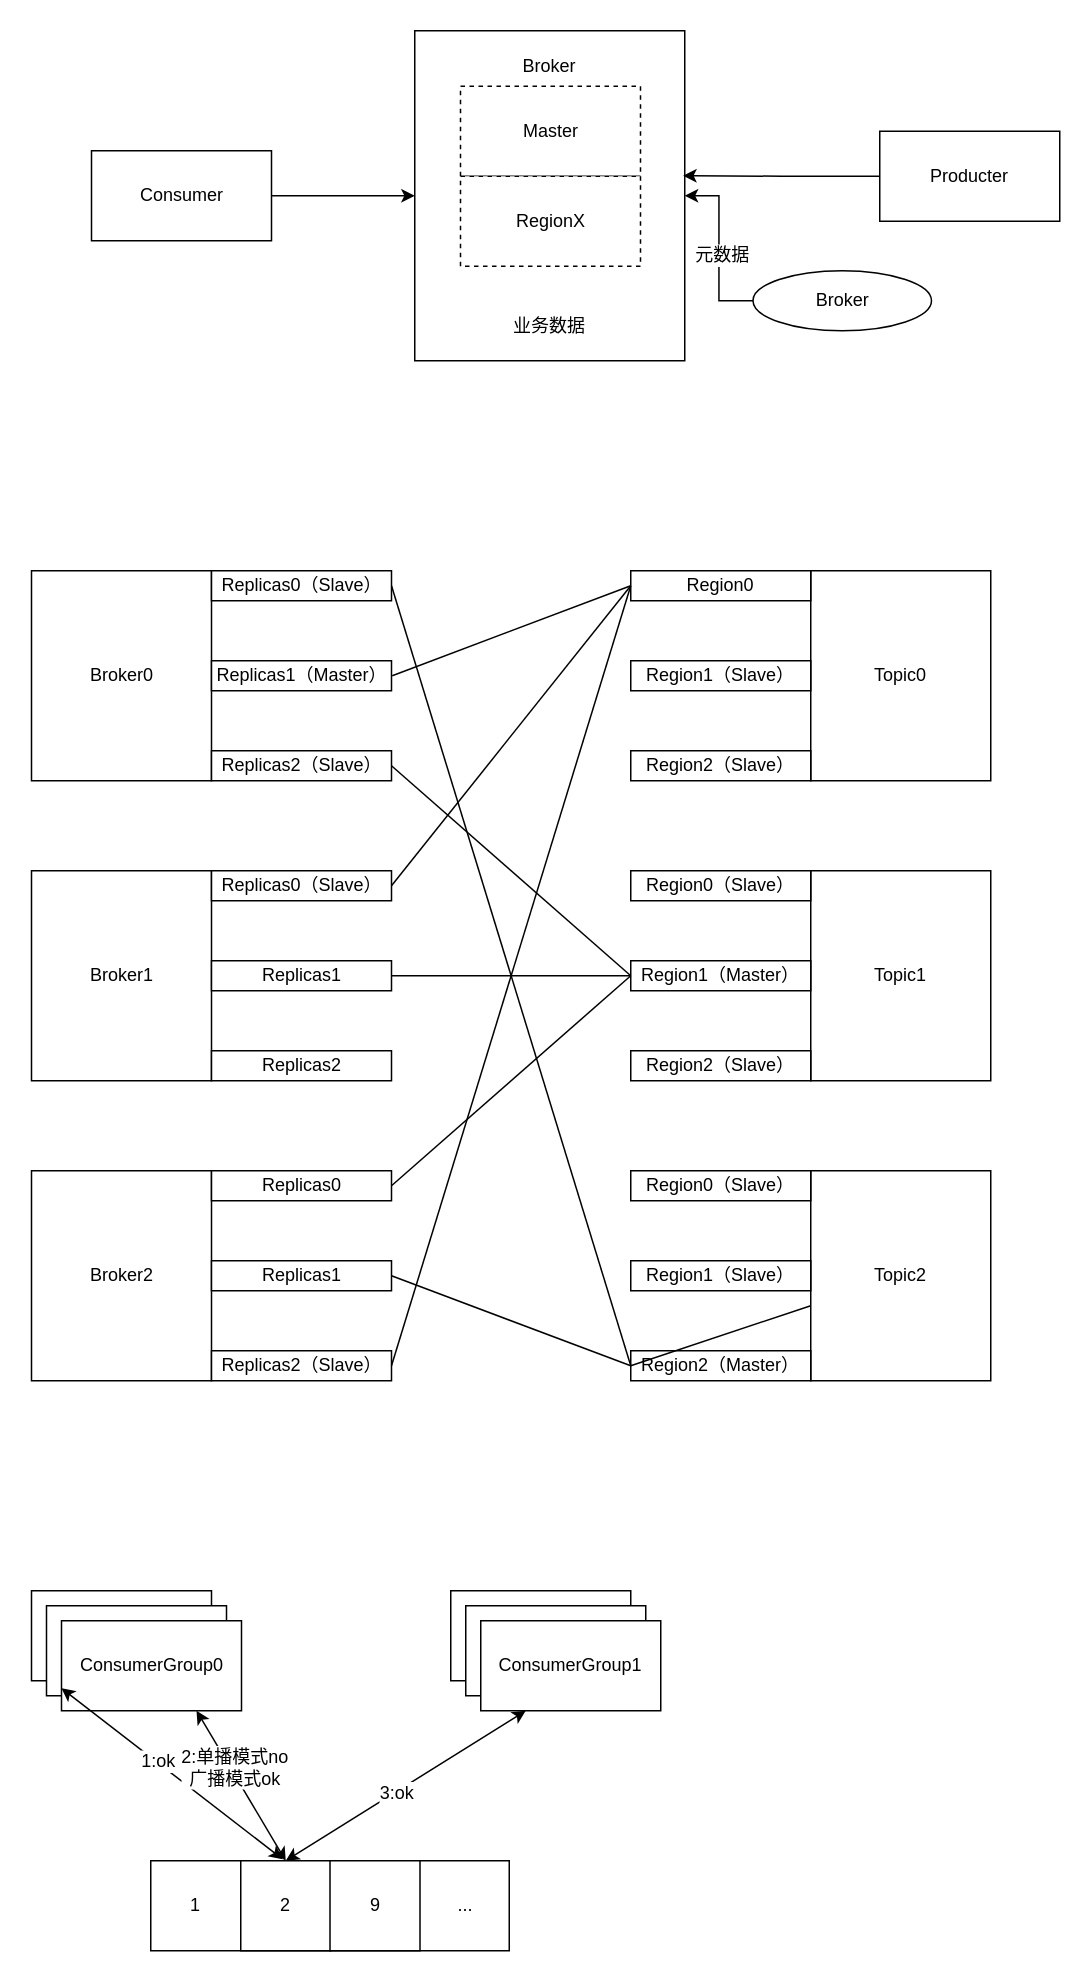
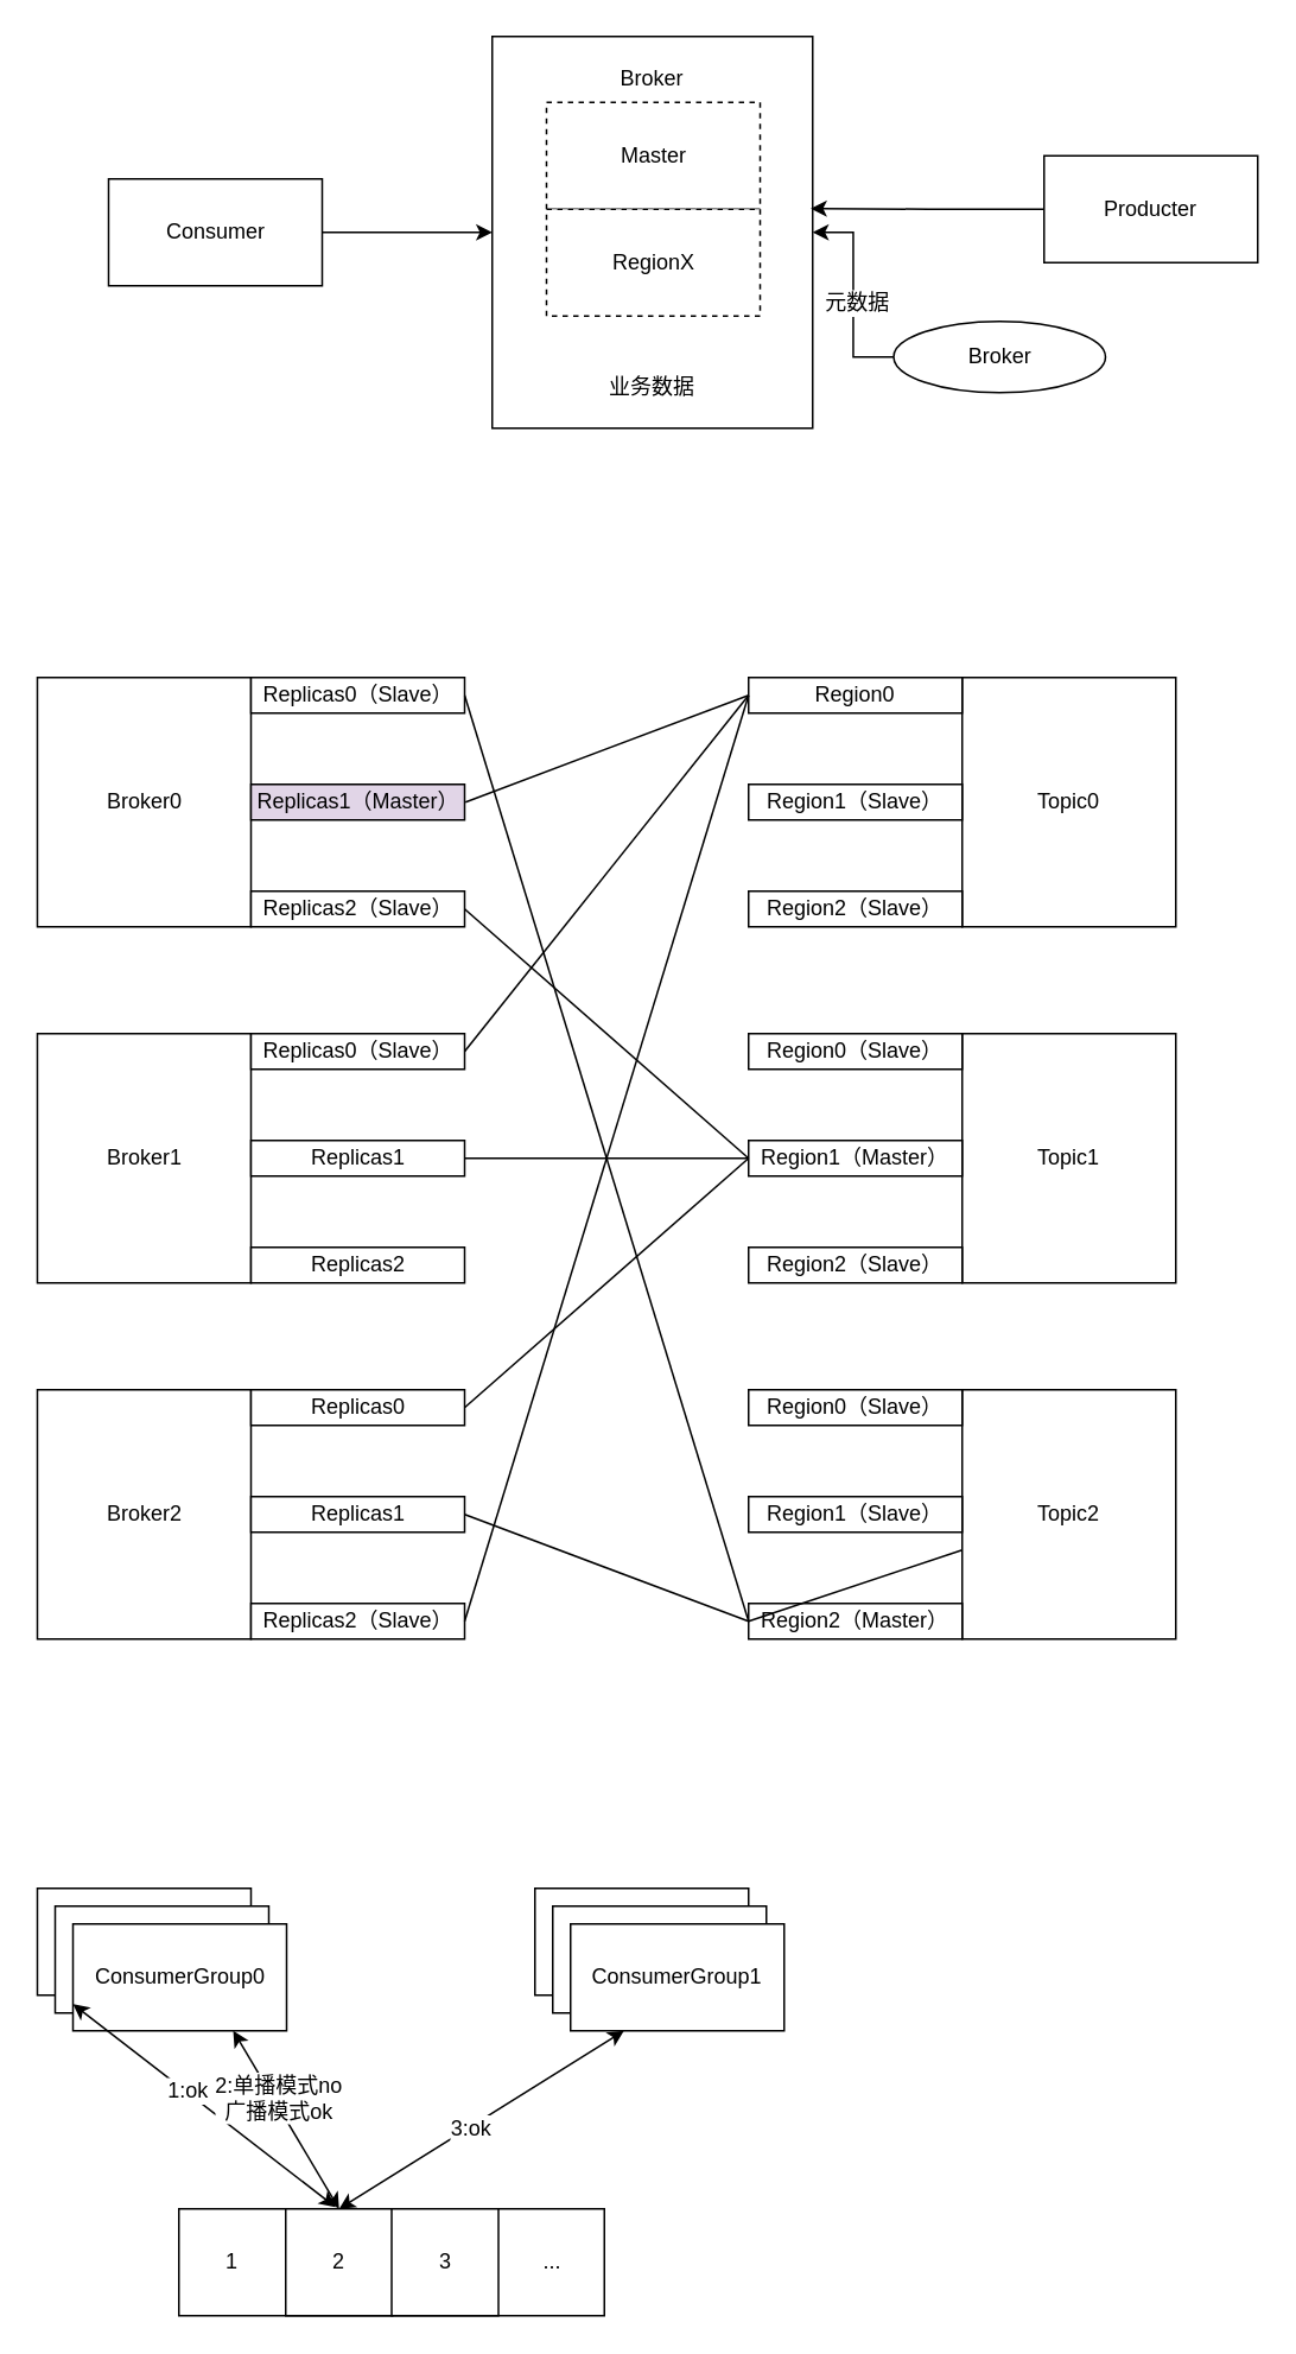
  <mxCell id="0" />
  <mxCell id="1" parent="0" />
  <mxCell id="2" value="Broker&lt;br&gt;&lt;br&gt;&lt;br&gt;&lt;br&gt;&lt;br&gt;&lt;br&gt;&lt;br&gt;&lt;br&gt;&lt;br&gt;&lt;br&gt;&lt;br&gt;&lt;br&gt;业务数据&lt;br&gt;" style="rounded=0;whiteSpace=wrap;html=1;align=center;" vertex="1" parent="1"><mxGeometry x="276" y="20" width="180" height="220" as="geometry" /></mxCell>
  <mxCell id="3" value="" style="edgeStyle=orthogonalEdgeStyle;rounded=0;orthogonalLoop=1;jettySize=auto;html=1;entryX=0;entryY=0.5;entryDx=0;entryDy=0;" edge="1" source="4" target="2" parent="1"><mxGeometry relative="1" as="geometry"><mxPoint x="-919.5" y="-2520" as="targetPoint" /></mxGeometry></mxCell>
  <mxCell id="4" value="Consumer" style="rounded=0;whiteSpace=wrap;html=1;align=center;" vertex="1" parent="1"><mxGeometry x="60.5" y="100" width="120" height="60" as="geometry" /></mxCell>
  <mxCell id="5" value="" style="edgeStyle=orthogonalEdgeStyle;rounded=0;orthogonalLoop=1;jettySize=auto;html=1;entryX=0.994;entryY=0.439;entryDx=0;entryDy=0;entryPerimeter=0;" edge="1" source="6" target="2" parent="1"><mxGeometry relative="1" as="geometry"><mxPoint x="-674" y="-2530" as="targetPoint" /></mxGeometry></mxCell>
  <mxCell id="6" value="Producter" style="rounded=0;whiteSpace=wrap;html=1;align=center;" vertex="1" parent="1"><mxGeometry x="586" y="87" width="120" height="60" as="geometry" /></mxCell>
  <mxCell id="7" value="Master" style="rounded=0;whiteSpace=wrap;html=1;align=center;dashed=1;" vertex="1" parent="1"><mxGeometry x="306.5" y="57" width="120" height="60" as="geometry" /></mxCell>
  <mxCell id="8" value="RegionX" style="rounded=0;whiteSpace=wrap;html=1;align=center;dashed=1;" vertex="1" parent="1"><mxGeometry x="306.5" y="117" width="120" height="60" as="geometry" /></mxCell>
  <mxCell id="9" value="" style="edgeStyle=orthogonalEdgeStyle;rounded=0;orthogonalLoop=1;jettySize=auto;html=1;" edge="1" treatAsSingle="0" source="11" target="2" parent="1"><mxGeometry x="506" y="-250" as="geometry" /></mxCell>
  <mxCell id="10" value="元数据" style="text;html=1;resizable=0;points=[];align=center;verticalAlign=middle;labelBackgroundColor=#ffffff;" vertex="1" connectable="0" parent="9"><mxGeometry x="-0.074" y="-2" relative="1" as="geometry"><mxPoint as="offset" /></mxGeometry></mxCell>
  <mxCell id="11" value="Broker" style="ellipse;whiteSpace=wrap;html=1;align=center;" vertex="1" parent="1"><mxGeometry x="501.5" y="180" width="119" height="40" as="geometry" /></mxCell>
  <mxCell id="12" value="" style="group" vertex="1" connectable="0" treatAsSingle="0" parent="1"><mxGeometry x="20.5" y="380" width="639.5" height="540" as="geometry" /></mxCell>
  <mxCell id="13" value="" style="group" vertex="1" connectable="0" treatAsSingle="0" parent="12"><mxGeometry x="399.5" width="240" height="140" as="geometry" /></mxCell>
  <mxCell id="14" value="Topic0" style="rounded=0;whiteSpace=wrap;html=1;align=center;" vertex="1" parent="13"><mxGeometry x="120" width="120" height="140" as="geometry" /></mxCell>
  <mxCell id="15" value="Region0" style="rounded=0;whiteSpace=wrap;html=1;align=center;" vertex="1" parent="13"><mxGeometry width="120" height="20" as="geometry" /></mxCell>
  <mxCell id="16" value="Region1（Slave）" style="rounded=0;whiteSpace=wrap;html=1;align=center;" vertex="1" parent="13"><mxGeometry y="60" width="120" height="20" as="geometry" /></mxCell>
  <mxCell id="17" value="Region2（Slave）" style="rounded=0;whiteSpace=wrap;html=1;align=center;" vertex="1" parent="13"><mxGeometry y="120" width="120" height="20" as="geometry" /></mxCell>
  <mxCell id="18" value="" style="group" vertex="1" connectable="0" treatAsSingle="0" parent="12"><mxGeometry x="399.5" y="200" width="240" height="140" as="geometry" /></mxCell>
  <mxCell id="19" value="Topic1" style="rounded=0;whiteSpace=wrap;html=1;align=center;" vertex="1" parent="18"><mxGeometry x="120" width="120" height="140" as="geometry" /></mxCell>
  <mxCell id="20" value="Region0（Slave）&lt;br&gt;" style="rounded=0;whiteSpace=wrap;html=1;align=center;" vertex="1" parent="18"><mxGeometry width="120" height="20" as="geometry" /></mxCell>
  <mxCell id="21" value="Region1（Master）&lt;br&gt;" style="rounded=0;whiteSpace=wrap;html=1;align=center;" vertex="1" parent="18"><mxGeometry y="60" width="120" height="20" as="geometry" /></mxCell>
  <mxCell id="22" value="Region2（Slave）&lt;br&gt;" style="rounded=0;whiteSpace=wrap;html=1;align=center;" vertex="1" parent="18"><mxGeometry y="120" width="120" height="20" as="geometry" /></mxCell>
  <mxCell id="23" value="" style="group" vertex="1" connectable="0" treatAsSingle="0" parent="12"><mxGeometry x="399.5" y="400" width="240" height="140" as="geometry" /></mxCell>
  <mxCell id="24" value="Topic2" style="rounded=0;whiteSpace=wrap;html=1;align=center;" vertex="1" parent="23"><mxGeometry x="120" width="120" height="140" as="geometry" /></mxCell>
  <mxCell id="25" value="Region0（Slave）&lt;br&gt;" style="rounded=0;whiteSpace=wrap;html=1;align=center;" vertex="1" parent="23"><mxGeometry width="120" height="20" as="geometry" /></mxCell>
  <mxCell id="26" value="Region1（Slave）&lt;br&gt;" style="rounded=0;whiteSpace=wrap;html=1;align=center;" vertex="1" parent="23"><mxGeometry y="60" width="120" height="20" as="geometry" /></mxCell>
  <mxCell id="27" value="Region2（Master）&lt;br&gt;" style="rounded=0;whiteSpace=wrap;html=1;align=center;" vertex="1" parent="23"><mxGeometry y="120" width="120" height="20" as="geometry" /></mxCell>
  <mxCell id="28" value="" style="group" vertex="1" connectable="0" treatAsSingle="0" parent="12"><mxGeometry width="240" height="140" as="geometry" /></mxCell>
  <mxCell id="29" value="Broker0" style="rounded=0;whiteSpace=wrap;html=1;align=center;" vertex="1" parent="28"><mxGeometry width="120" height="140" as="geometry" /></mxCell>
  <mxCell id="30" value="Replicas0（Slave）" style="rounded=0;whiteSpace=wrap;html=1;align=center;" vertex="1" parent="28"><mxGeometry x="120" width="120" height="20" as="geometry" /></mxCell>
- <mxCell id="31" value="Replicas1（Master）&lt;br&gt;" style="rounded=0;whiteSpace=wrap;html=1;align=center;" vertex="1" parent="28"><mxGeometry x="120" y="60" width="120" height="20" as="geometry" /></mxCell>
+ <mxCell id="31" value="Replicas1（Master）&lt;br&gt;" style="rounded=0;whiteSpace=wrap;html=1;align=center;fillColor=#e1d5e7;" vertex="1" parent="28"><mxGeometry x="120" y="60" width="120" height="20" as="geometry" /></mxCell>
  <mxCell id="32" value="&lt;span&gt;Replicas2（Slave）&lt;/span&gt;" style="rounded=0;whiteSpace=wrap;html=1;align=center;" vertex="1" parent="28"><mxGeometry x="120" y="120" width="120" height="20" as="geometry" /></mxCell>
  <mxCell id="33" value="" style="group" vertex="1" connectable="0" treatAsSingle="0" parent="12"><mxGeometry y="200" width="240" height="140" as="geometry" /></mxCell>
  <mxCell id="34" value="Broker1" style="rounded=0;whiteSpace=wrap;html=1;align=center;" vertex="1" parent="33"><mxGeometry width="120" height="140" as="geometry" /></mxCell>
  <mxCell id="35" value="Replicas0（Slave）" style="rounded=0;whiteSpace=wrap;html=1;align=center;" vertex="1" parent="33"><mxGeometry x="120" width="120" height="20" as="geometry" /></mxCell>
  <mxCell id="36" value="Replicas1&lt;br&gt;" style="rounded=0;whiteSpace=wrap;html=1;align=center;" vertex="1" parent="33"><mxGeometry x="120" y="60" width="120" height="20" as="geometry" /></mxCell>
  <mxCell id="37" value="&lt;span&gt;Replicas2&lt;/span&gt;" style="rounded=0;whiteSpace=wrap;html=1;align=center;" vertex="1" parent="33"><mxGeometry x="120" y="120" width="120" height="20" as="geometry" /></mxCell>
  <mxCell id="38" value="" style="group" vertex="1" connectable="0" treatAsSingle="0" parent="12"><mxGeometry y="400" width="240" height="140" as="geometry" /></mxCell>
  <mxCell id="39" value="Broker2" style="rounded=0;whiteSpace=wrap;html=1;align=center;" vertex="1" parent="38"><mxGeometry width="120" height="140" as="geometry" /></mxCell>
  <mxCell id="40" value="Replicas0" style="rounded=0;whiteSpace=wrap;html=1;align=center;" vertex="1" parent="38"><mxGeometry x="120" width="120" height="20" as="geometry" /></mxCell>
  <mxCell id="41" value="Replicas1&lt;br&gt;" style="rounded=0;whiteSpace=wrap;html=1;align=center;" vertex="1" parent="38"><mxGeometry x="120" y="60" width="120" height="20" as="geometry" /></mxCell>
  <mxCell id="42" value="&lt;span&gt;Replicas2（Slave）&lt;/span&gt;" style="rounded=0;whiteSpace=wrap;html=1;align=center;" vertex="1" parent="38"><mxGeometry x="120" y="120" width="120" height="20" as="geometry" /></mxCell>
  <mxCell id="43" value="" style="endArrow=none;html=1;exitX=0;exitY=0.5;exitDx=0;exitDy=0;" edge="1" parent="12" source="27" target="24"><mxGeometry width="50" height="50" relative="1" as="geometry"><mxPoint x="409.5" y="220" as="sourcePoint" /><mxPoint x="250.5" y="20" as="targetPoint" /></mxGeometry></mxCell>
  <mxCell id="44" value="" style="endArrow=none;html=1;entryX=1;entryY=0.5;entryDx=0;entryDy=0;" edge="1" parent="12" target="32"><mxGeometry width="50" height="50" relative="1" as="geometry"><mxPoint x="399.5" y="270" as="sourcePoint" /><mxPoint x="260.5" y="30" as="targetPoint" /></mxGeometry></mxCell>
  <mxCell id="45" value="" style="endArrow=none;html=1;entryX=1;entryY=0.5;entryDx=0;entryDy=0;" edge="1" parent="12" target="42"><mxGeometry width="50" height="50" relative="1" as="geometry"><mxPoint x="399.5" y="10" as="sourcePoint" /><mxPoint x="250.5" y="140" as="targetPoint" /></mxGeometry></mxCell>
  <mxCell id="46" value="" style="endArrow=none;html=1;" edge="1" parent="12"><mxGeometry width="50" height="50" relative="1" as="geometry"><mxPoint x="399.5" y="10" as="sourcePoint" /><mxPoint x="240.5" y="70" as="targetPoint" /></mxGeometry></mxCell>
  <mxCell id="47" value="" style="endArrow=none;html=1;entryX=1;entryY=0.5;entryDx=0;entryDy=0;exitX=0;exitY=0.5;exitDx=0;exitDy=0;" edge="1" parent="12" source="21" target="36"><mxGeometry width="50" height="50" relative="1" as="geometry"><mxPoint x="429.5" y="360" as="sourcePoint" /><mxPoint x="270.5" y="160" as="targetPoint" /></mxGeometry></mxCell>
  <mxCell id="48" value="" style="endArrow=none;html=1;entryX=1;entryY=0.5;entryDx=0;entryDy=0;exitX=0;exitY=0.5;exitDx=0;exitDy=0;" edge="1" parent="12" source="27" target="41"><mxGeometry width="50" height="50" relative="1" as="geometry"><mxPoint x="439.5" y="370" as="sourcePoint" /><mxPoint x="280.5" y="170" as="targetPoint" /></mxGeometry></mxCell>
  <mxCell id="49" value="" style="endArrow=none;html=1;entryX=0;entryY=0.5;entryDx=0;entryDy=0;exitX=1;exitY=0.5;exitDx=0;exitDy=0;" edge="1" parent="12" source="35" target="15"><mxGeometry width="50" height="50" relative="1" as="geometry"><mxPoint x="449.5" y="380" as="sourcePoint" /><mxPoint x="290.5" y="180" as="targetPoint" /></mxGeometry></mxCell>
  <mxCell id="50" value="" style="endArrow=none;html=1;exitX=1;exitY=0.5;exitDx=0;exitDy=0;" edge="1" parent="12" source="40"><mxGeometry width="50" height="50" relative="1" as="geometry"><mxPoint x="459.5" y="390" as="sourcePoint" /><mxPoint x="399.5" y="270" as="targetPoint" /></mxGeometry></mxCell>
  <mxCell id="51" value="" style="endArrow=none;html=1;entryX=1;entryY=0.5;entryDx=0;entryDy=0;exitX=0;exitY=0.5;exitDx=0;exitDy=0;" edge="1" parent="12" source="27" target="30"><mxGeometry width="50" height="50" relative="1" as="geometry"><mxPoint x="469.5" y="400" as="sourcePoint" /><mxPoint x="310.5" y="200" as="targetPoint" /></mxGeometry></mxCell>
  <mxCell id="52" value="" style="group" vertex="1" connectable="0" treatAsSingle="0" parent="1"><mxGeometry x="20.5" y="1060" width="419.5" height="240" as="geometry" /></mxCell>
  <mxCell id="53" value="" style="group" vertex="1" connectable="0" treatAsSingle="0" parent="52"><mxGeometry width="140" height="80" as="geometry" /></mxCell>
  <mxCell id="54" value="" style="rounded=0;whiteSpace=wrap;html=1;align=center;" vertex="1" parent="53"><mxGeometry width="120" height="60" as="geometry" /></mxCell>
  <mxCell id="55" value="" style="rounded=0;whiteSpace=wrap;html=1;align=center;" vertex="1" parent="53"><mxGeometry x="10" y="10" width="120" height="60" as="geometry" /></mxCell>
  <mxCell id="56" value="ConsumerGroup0" style="rounded=0;whiteSpace=wrap;html=1;align=center;" vertex="1" parent="53"><mxGeometry x="20" y="20" width="120" height="60" as="geometry" /></mxCell>
  <mxCell id="57" value="" style="group" vertex="1" connectable="0" treatAsSingle="0" parent="52"><mxGeometry x="79.5" y="180" width="239" height="60" as="geometry" /></mxCell>
  <mxCell id="58" value="" style="rounded=0;whiteSpace=wrap;html=1;align=center;" vertex="1" parent="57"><mxGeometry width="239" height="60" as="geometry" /></mxCell>
  <mxCell id="59" value="" style="rounded=0;whiteSpace=wrap;html=1;align=center;" vertex="1" parent="57"><mxGeometry x="60" width="60" height="60" as="geometry" /></mxCell>
  <mxCell id="60" value="" style="rounded=0;whiteSpace=wrap;html=1;align=center;" vertex="1" parent="57"><mxGeometry x="119.5" width="60" height="60" as="geometry" /></mxCell>
  <mxCell id="61" value="1" style="text;html=1;strokeColor=none;fillColor=none;align=center;verticalAlign=middle;whiteSpace=wrap;rounded=0;" vertex="1" parent="57"><mxGeometry x="10" y="20" width="40" height="20" as="geometry" /></mxCell>
  <mxCell id="62" value="2" style="text;html=1;strokeColor=none;fillColor=none;align=center;verticalAlign=middle;whiteSpace=wrap;rounded=0;" vertex="1" parent="57"><mxGeometry x="70" y="20" width="40" height="20" as="geometry" /></mxCell>
- <mxCell id="63" value="9" style="text;html=1;strokeColor=none;fillColor=none;align=center;verticalAlign=middle;whiteSpace=wrap;rounded=0;" vertex="1" parent="57"><mxGeometry x="130" y="20" width="40" height="20" as="geometry" /></mxCell>
+ <mxCell id="63" value="3" style="text;html=1;strokeColor=none;fillColor=none;align=center;verticalAlign=middle;whiteSpace=wrap;rounded=0;" vertex="1" parent="57"><mxGeometry x="130" y="20" width="40" height="20" as="geometry" /></mxCell>
  <mxCell id="64" value="..." style="text;html=1;strokeColor=none;fillColor=none;align=center;verticalAlign=middle;whiteSpace=wrap;rounded=0;" vertex="1" parent="57"><mxGeometry x="190" y="20" width="40" height="20" as="geometry" /></mxCell>
  <mxCell id="65" value="" style="group" vertex="1" connectable="0" treatAsSingle="0" parent="52"><mxGeometry x="279.5" width="140" height="80" as="geometry" /></mxCell>
  <mxCell id="66" value="" style="rounded=0;whiteSpace=wrap;html=1;align=center;" vertex="1" parent="65"><mxGeometry width="120" height="60" as="geometry" /></mxCell>
  <mxCell id="67" value="" style="rounded=0;whiteSpace=wrap;html=1;align=center;" vertex="1" parent="65"><mxGeometry x="10" y="10" width="120" height="60" as="geometry" /></mxCell>
  <mxCell id="68" value="ConsumerGroup1" style="rounded=0;whiteSpace=wrap;html=1;align=center;" vertex="1" parent="65"><mxGeometry x="20" y="20" width="120" height="60" as="geometry" /></mxCell>
  <mxCell id="69" value="" style="endArrow=classic;startArrow=classic;html=1;entryX=0;entryY=0.75;entryDx=0;entryDy=0;exitX=0.368;exitY=-0.017;exitDx=0;exitDy=0;exitPerimeter=0;" edge="1" treatAsSingle="0" parent="52" source="58" target="56"><mxGeometry width="50" height="50" as="geometry"><mxPoint x="39.5" y="140" as="sourcePoint" /><mxPoint x="89.5" y="90" as="targetPoint" /></mxGeometry></mxCell>
  <mxCell id="70" value="1:ok&lt;br&gt;" style="text;html=1;resizable=0;points=[];align=center;verticalAlign=middle;labelBackgroundColor=#ffffff;" vertex="1" connectable="0" parent="69"><mxGeometry x="0.133" y="-1" relative="1" as="geometry"><mxPoint as="offset" /></mxGeometry></mxCell>
  <mxCell id="71" value="" style="endArrow=classic;startArrow=classic;html=1;entryX=0.75;entryY=1;entryDx=0;entryDy=0;exitX=0.5;exitY=0;exitDx=0;exitDy=0;" edge="1" treatAsSingle="0" parent="52" source="59" target="56"><mxGeometry width="50" height="50" as="geometry"><mxPoint x="47.5" y="189" as="sourcePoint" /><mxPoint x="60.5" y="90" as="targetPoint" /></mxGeometry></mxCell>
  <mxCell id="72" value="2:单播模式no&lt;br&gt;广播模式ok&lt;br&gt;" style="text;html=1;resizable=0;points=[];align=center;verticalAlign=middle;labelBackgroundColor=#ffffff;" vertex="1" connectable="0" parent="71"><mxGeometry x="0.223" y="-2" relative="1" as="geometry"><mxPoint as="offset" /></mxGeometry></mxCell>
  <mxCell id="73" value="" style="endArrow=classic;startArrow=classic;html=1;entryX=0.25;entryY=1;entryDx=0;entryDy=0;exitX=0.5;exitY=0;exitDx=0;exitDy=0;" edge="1" treatAsSingle="0" parent="52" source="59" target="68"><mxGeometry width="50" height="50" as="geometry"><mxPoint x="49.5" y="190" as="sourcePoint" /><mxPoint x="120.5" y="90" as="targetPoint" /></mxGeometry></mxCell>
  <mxCell id="74" value="3:ok&lt;br&gt;" style="text;html=1;resizable=0;points=[];align=center;verticalAlign=middle;labelBackgroundColor=#ffffff;" vertex="1" connectable="0" parent="73"><mxGeometry x="-0.091" relative="1" as="geometry"><mxPoint x="1" as="offset" /></mxGeometry></mxCell>
